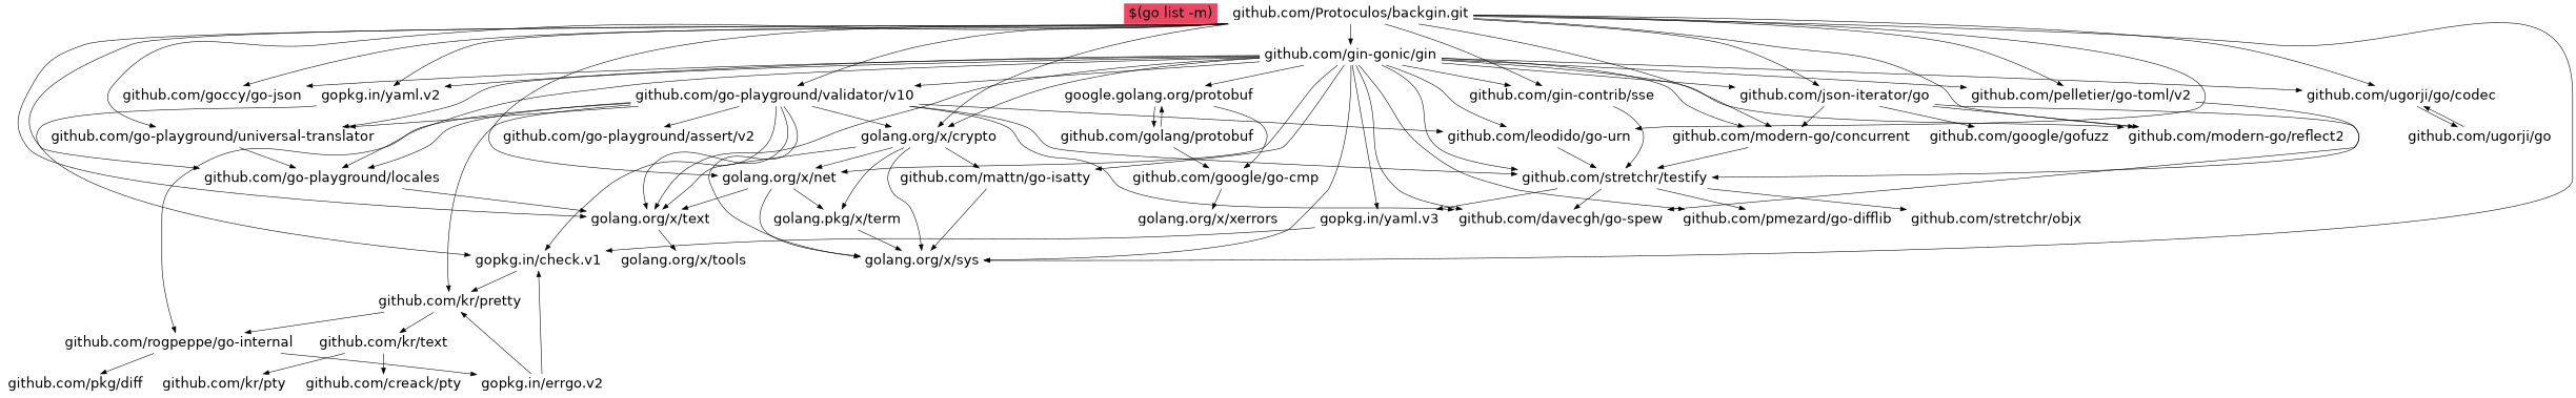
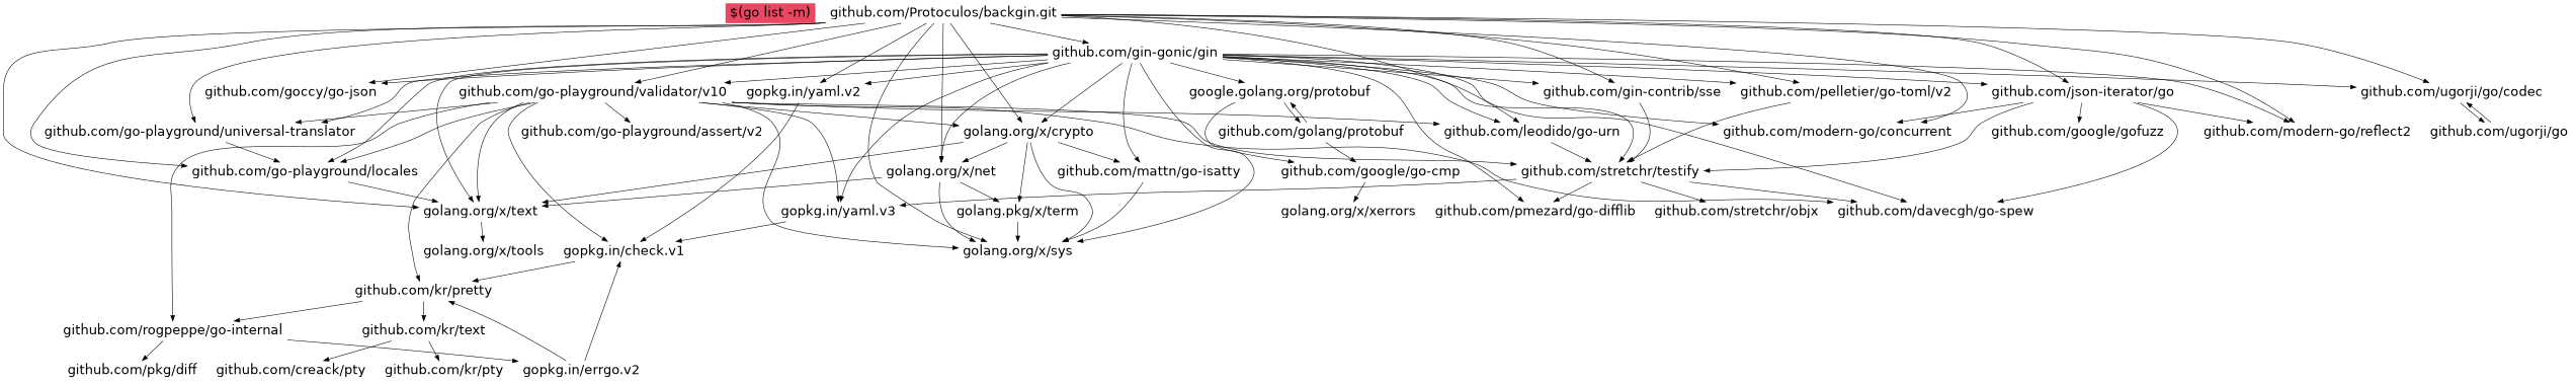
  digraph {
    root="$(go list -m)"
    node [fontname=Helvetica fontsize=24 shape=plaintext]
    "$(go list -m)" [fillcolor="#E94762" style=filled]
    "github.com/gin-contrib/sse"
    "github.com/stretchr/testify"
    "github.com/davecgh/go-spew"
    "github.com/pmezard/go-difflib"
    "gopkg.in/yaml.v3"
    "github.com/stretchr/objx"
    "gopkg.in/check.v1"
    "github.com/gin-gonic/gin"
    "github.com/goccy/go-json"
    "github.com/go-playground/locales"
    "github.com/go-playground/universal-translator"
    "github.com/go-playground/validator/v10"
    "github.com/json-iterator/go"
    "github.com/leodido/go-urn"
    "github.com/mattn/go-isatty"
    "github.com/modern-go/concurrent"
    "github.com/modern-go/reflect2"
    "github.com/pelletier/go-toml/v2"
    "github.com/ugorji/go/codec"
    "golang.org/x/crypto"
    "golang.org/x/net"
    "golang.org/x/sys"
    "golang.org/x/text"
    "google.golang.org/protobuf"
    "gopkg.in/yaml.v2"
    "github.com/go-playground/assert/v2"
    "github.com/kr/pretty"
    "github.com/rogpeppe/go-internal"
    "github.com/google/gofuzz"
    "github.com/ugorji/go"
    n32 [label="golang.pkg/x/term"]
    "golang.org/x/tools"
    "github.com/golang/protobuf"
    "github.com/google/go-cmp"
    "github.com/kr/text"
    "github.com/pkg/diff"
    "gopkg.in/errgo.v2"
    "golang.org/x/xerrors"
    "github.com/creack/pty"
    "github.com/kr/pty"
    "github.com/Protoculos/backgin.git"
    "github.com/gin-contrib/sse" -> "github.com/stretchr/testify"
    "github.com/stretchr/testify" -> "github.com/davecgh/go-spew"
    "github.com/stretchr/testify" -> "github.com/pmezard/go-difflib"
    "github.com/stretchr/testify" -> "gopkg.in/yaml.v3"
    "github.com/stretchr/testify" -> "github.com/stretchr/objx"
    "gopkg.in/yaml.v3" -> "gopkg.in/check.v1"
    "gopkg.in/check.v1" -> "github.com/kr/pretty"
    "github.com/gin-gonic/gin" -> "github.com/gin-contrib/sse"
    "github.com/gin-gonic/gin" -> "github.com/stretchr/testify"
    "github.com/gin-gonic/gin" -> "github.com/davecgh/go-spew"
    "github.com/gin-gonic/gin" -> "github.com/pmezard/go-difflib"
    "github.com/gin-gonic/gin" -> "gopkg.in/yaml.v3"
    "github.com/gin-gonic/gin" -> "github.com/goccy/go-json"
    "github.com/gin-gonic/gin" -> "github.com/go-playground/locales"
    "github.com/gin-gonic/gin" -> "github.com/go-playground/universal-translator"
    "github.com/gin-gonic/gin" -> "github.com/go-playground/validator/v10"
    "github.com/gin-gonic/gin" -> "github.com/json-iterator/go"
    "github.com/gin-gonic/gin" -> "github.com/leodido/go-urn"
    "github.com/gin-gonic/gin" -> "github.com/mattn/go-isatty"
    "github.com/gin-gonic/gin" -> "github.com/modern-go/concurrent"
    "github.com/gin-gonic/gin" -> "github.com/modern-go/reflect2"
    "github.com/gin-gonic/gin" -> "github.com/pelletier/go-toml/v2"
    "github.com/gin-gonic/gin" -> "github.com/ugorji/go/codec"
    "github.com/gin-gonic/gin" -> "golang.org/x/crypto"
    "github.com/gin-gonic/gin" -> "golang.org/x/net"
    "github.com/gin-gonic/gin" -> "golang.org/x/sys"
    "github.com/gin-gonic/gin" -> "golang.org/x/text"
    "github.com/gin-gonic/gin" -> "google.golang.org/protobuf"
    "github.com/gin-gonic/gin" -> "gopkg.in/yaml.v2"
    "github.com/go-playground/locales" -> "golang.org/x/text"
    "github.com/go-playground/universal-translator" -> "github.com/go-playground/locales"
    "github.com/go-playground/validator/v10" -> "github.com/stretchr/testify"
    "github.com/go-playground/validator/v10" -> "github.com/davecgh/go-spew"
+   "github.com/go-playground/validator/v10" -> "gopkg.in/yaml.v3"
    "github.com/go-playground/validator/v10" -> "gopkg.in/check.v1"
    "github.com/go-playground/validator/v10" -> "github.com/go-playground/locales"
    "github.com/go-playground/validator/v10" -> "github.com/go-playground/universal-translator"
    "github.com/go-playground/validator/v10" -> "github.com/leodido/go-urn"
    "github.com/go-playground/validator/v10" -> "golang.org/x/crypto"
    "github.com/go-playground/validator/v10" -> "golang.org/x/sys"
    "github.com/go-playground/validator/v10" -> "golang.org/x/text"
    "github.com/go-playground/validator/v10" -> "github.com/go-playground/assert/v2"
    "github.com/go-playground/validator/v10" -> "github.com/kr/pretty"
    "github.com/go-playground/validator/v10" -> "github.com/rogpeppe/go-internal"
-   "github.com/modern-go/concurrent" -> "github.com/stretchr/testify"
+   "github.com/json-iterator/go" -> "github.com/stretchr/testify"
    "github.com/json-iterator/go" -> "github.com/davecgh/go-spew"
    "github.com/json-iterator/go" -> "github.com/modern-go/concurrent"
    "github.com/json-iterator/go" -> "github.com/modern-go/reflect2"
    "github.com/json-iterator/go" -> "github.com/google/gofuzz"
    "github.com/leodido/go-urn" -> "github.com/stretchr/testify"
    "github.com/mattn/go-isatty" -> "golang.org/x/sys"
    "github.com/pelletier/go-toml/v2" -> "github.com/stretchr/testify"
    "github.com/ugorji/go/codec" -> "github.com/ugorji/go"
    "golang.org/x/crypto" -> "github.com/mattn/go-isatty"
    "golang.org/x/crypto" -> "golang.org/x/net"
    "golang.org/x/crypto" -> "golang.org/x/sys"
    "golang.org/x/crypto" -> "golang.org/x/text"
    "golang.org/x/crypto" -> n32
    "golang.org/x/net" -> "golang.org/x/sys"
    "golang.org/x/net" -> "golang.org/x/text"
    "golang.org/x/net" -> n32
    "golang.org/x/text" -> "golang.org/x/tools"
    "google.golang.org/protobuf" -> "github.com/golang/protobuf"
    "google.golang.org/protobuf" -> "github.com/google/go-cmp"
    "gopkg.in/yaml.v2" -> "gopkg.in/check.v1"
    "github.com/kr/pretty" -> "github.com/rogpeppe/go-internal"
    "github.com/kr/pretty" -> "github.com/kr/text"
    "github.com/rogpeppe/go-internal" -> "github.com/pkg/diff"
    "github.com/rogpeppe/go-internal" -> "gopkg.in/errgo.v2"
    "github.com/ugorji/go" -> "github.com/ugorji/go/codec"
    n32 -> "golang.org/x/sys"
    "github.com/golang/protobuf" -> "google.golang.org/protobuf"
    "github.com/golang/protobuf" -> "github.com/google/go-cmp"
    "github.com/google/go-cmp" -> "golang.org/x/xerrors"
    "github.com/kr/text" -> "github.com/creack/pty"
    "github.com/kr/text" -> "github.com/kr/pty"
    "gopkg.in/errgo.v2" -> "gopkg.in/check.v1"
    "gopkg.in/errgo.v2" -> "github.com/kr/pretty"
    "github.com/Protoculos/backgin.git" -> "github.com/gin-contrib/sse"
    "github.com/Protoculos/backgin.git" -> "github.com/gin-gonic/gin"
    "github.com/Protoculos/backgin.git" -> "github.com/goccy/go-json"
    "github.com/Protoculos/backgin.git" -> "github.com/go-playground/locales"
    "github.com/Protoculos/backgin.git" -> "github.com/go-playground/universal-translator"
    "github.com/Protoculos/backgin.git" -> "github.com/go-playground/validator/v10"
    "github.com/Protoculos/backgin.git" -> "github.com/json-iterator/go"
    "github.com/Protoculos/backgin.git" -> "github.com/leodido/go-urn"
    "github.com/Protoculos/backgin.git" -> "github.com/modern-go/concurrent"
    "github.com/Protoculos/backgin.git" -> "github.com/modern-go/reflect2"
    "github.com/Protoculos/backgin.git" -> "github.com/pelletier/go-toml/v2"
    "github.com/Protoculos/backgin.git" -> "github.com/ugorji/go/codec"
    "github.com/Protoculos/backgin.git" -> "golang.org/x/crypto"
    "github.com/Protoculos/backgin.git" -> "golang.org/x/net"
    "github.com/Protoculos/backgin.git" -> "golang.org/x/sys"
    "github.com/Protoculos/backgin.git" -> "golang.org/x/text"
    "github.com/Protoculos/backgin.git" -> "gopkg.in/yaml.v2"
  }
